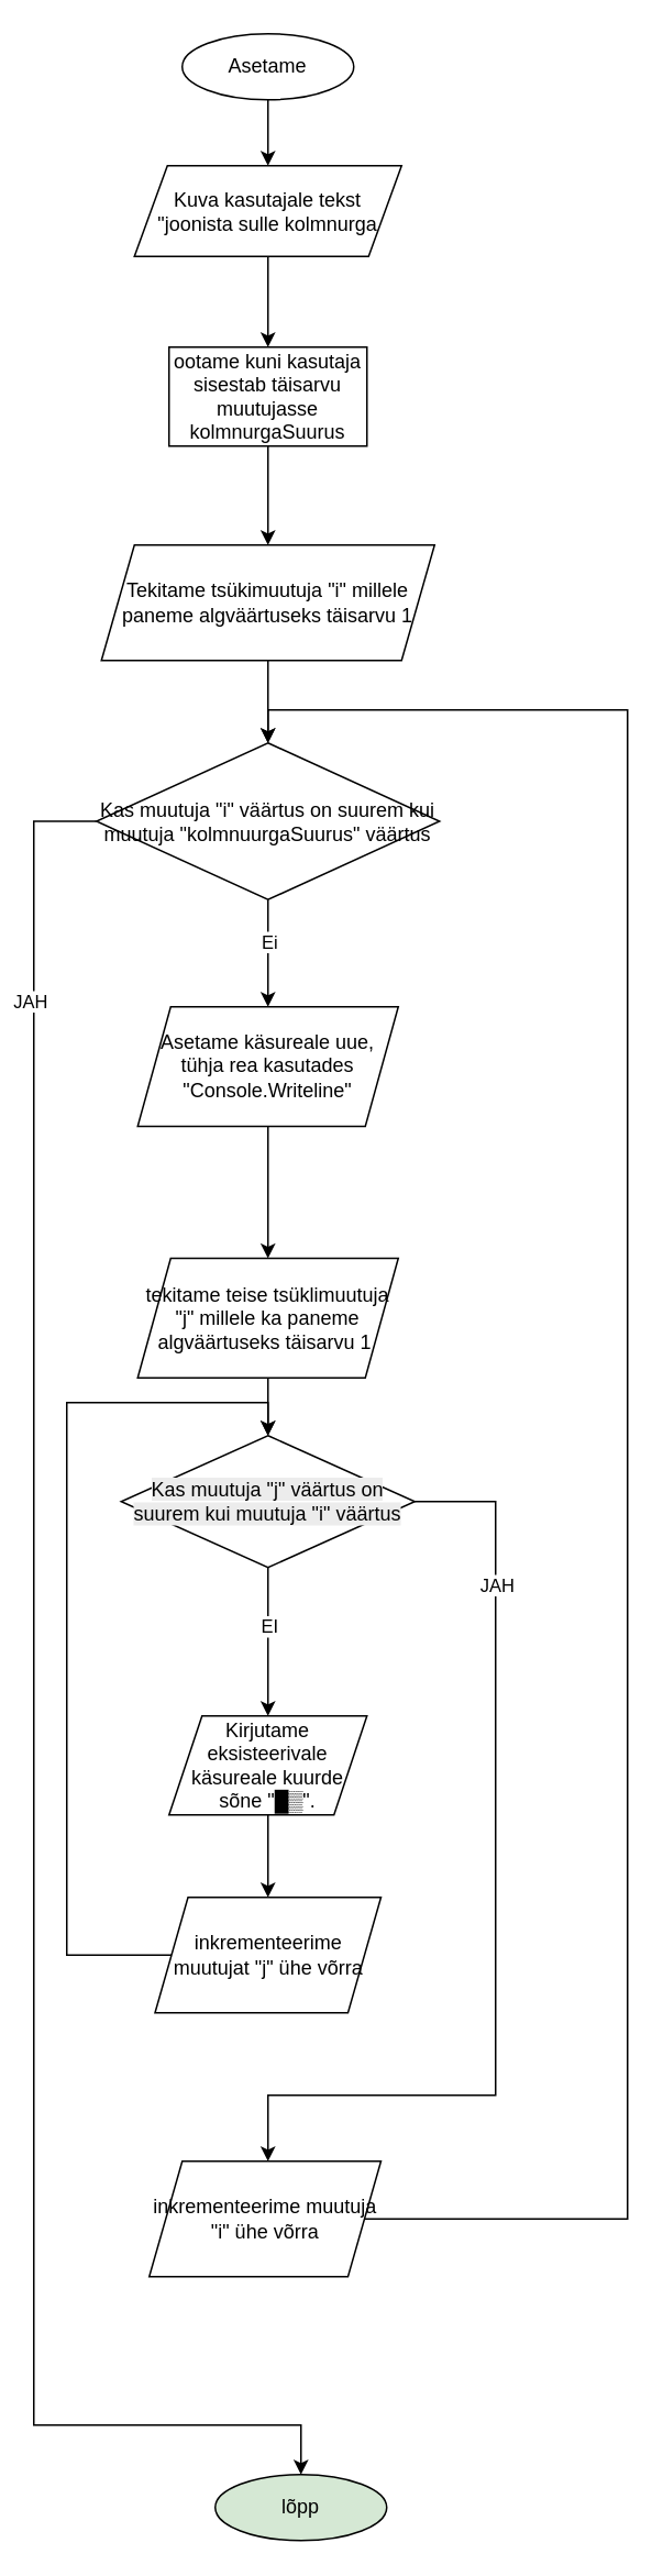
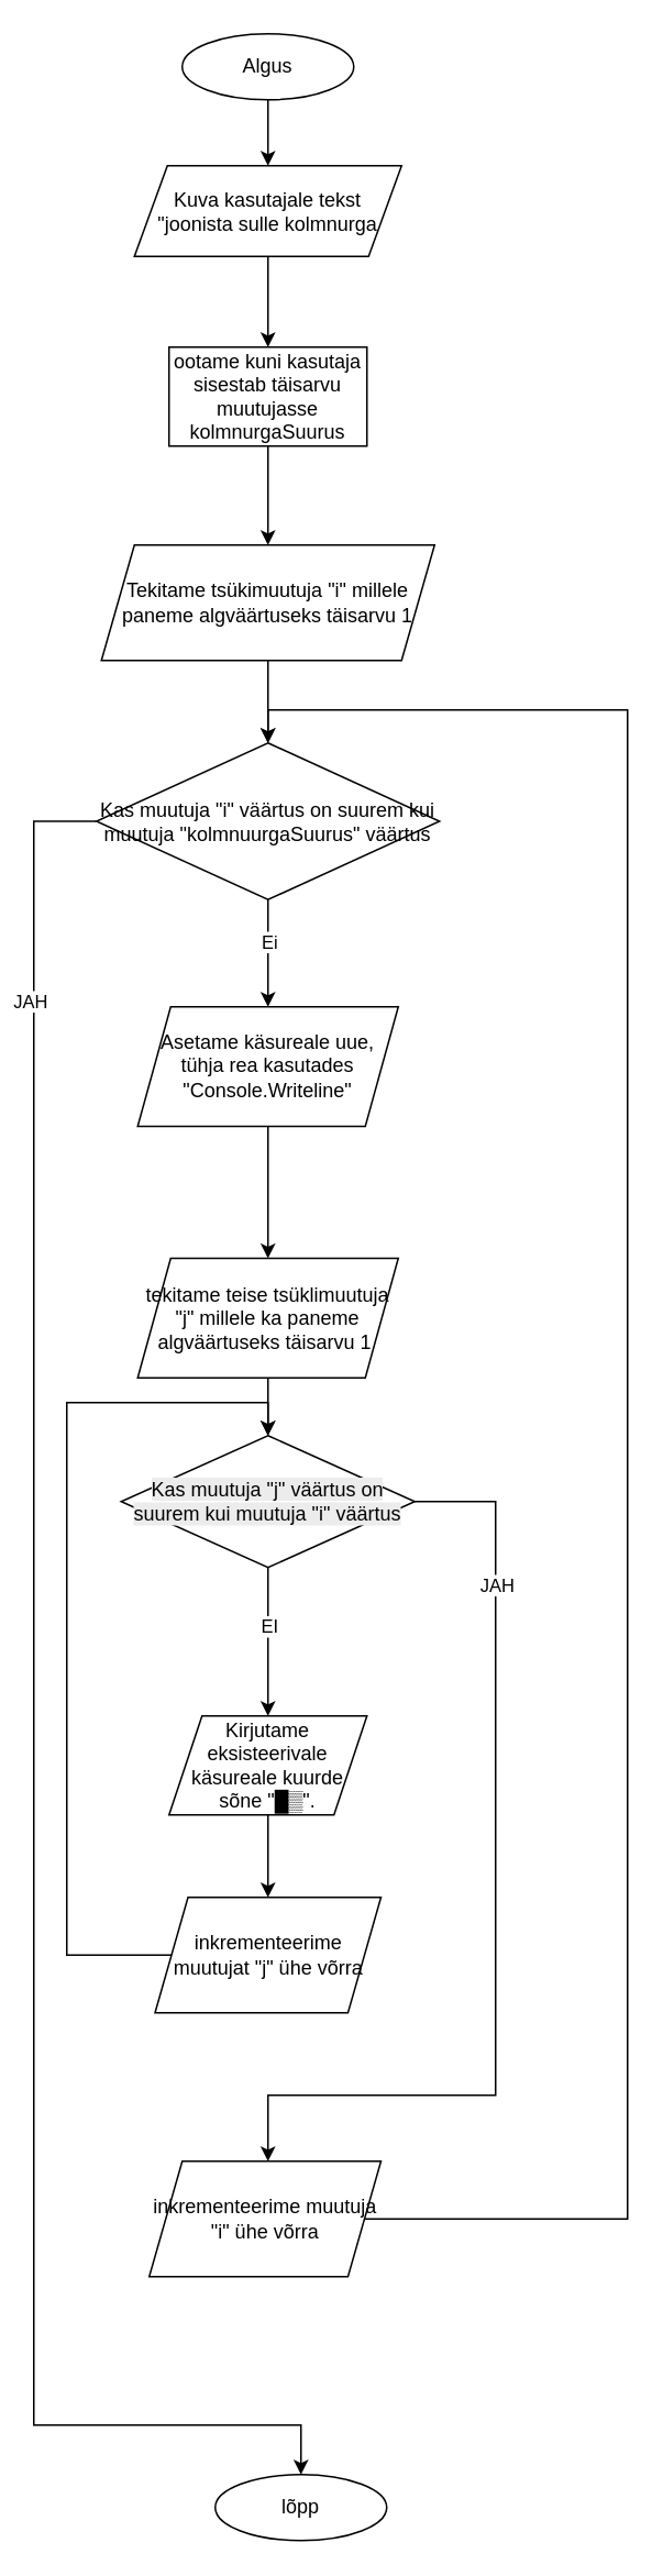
  <mxCell id="0" />
  <mxCell id="1" parent="0" />
  <mxCell id="2" value="" style="edgeStyle=orthogonalEdgeStyle;rounded=0;orthogonalLoop=1;jettySize=auto;html=1;" edge="1" parent="1" source="3" target="5"><mxGeometry relative="1" as="geometry" /></mxCell>
- <mxCell id="3" value="Asetame" style="ellipse;whiteSpace=wrap;html=1;" vertex="1" parent="1"><mxGeometry x="110" y="20" width="104" height="40" as="geometry" /></mxCell>
+ <mxCell id="3" value="Algus" style="ellipse;whiteSpace=wrap;html=1;" vertex="1" parent="1"><mxGeometry x="110" y="20" width="104" height="40" as="geometry" /></mxCell>
  <mxCell id="4" value="" style="edgeStyle=orthogonalEdgeStyle;rounded=0;orthogonalLoop=1;jettySize=auto;html=1;" edge="1" parent="1" source="5" target="7"><mxGeometry relative="1" as="geometry" /></mxCell>
  <mxCell id="5" value="Kuva kasutajale tekst&lt;br&gt;&quot;joonista sulle kolmnurga" style="shape=parallelogram;perimeter=parallelogramPerimeter;whiteSpace=wrap;html=1;fixedSize=1;" vertex="1" parent="1"><mxGeometry x="81" y="100" width="162" height="55" as="geometry" /></mxCell>
  <mxCell id="6" value="" style="edgeStyle=orthogonalEdgeStyle;rounded=0;orthogonalLoop=1;jettySize=auto;html=1;" edge="1" parent="1" source="7" target="9"><mxGeometry relative="1" as="geometry" /></mxCell>
  <mxCell id="7" value="ootame kuni kasutaja sisestab täisarvu muutujasse kolmnurgaSuurus" style="whiteSpace=wrap;html=1;" vertex="1" parent="1"><mxGeometry x="102" y="210" width="120" height="60" as="geometry" /></mxCell>
  <mxCell id="8" value="" style="edgeStyle=orthogonalEdgeStyle;rounded=0;orthogonalLoop=1;jettySize=auto;html=1;" edge="1" parent="1" source="9" target="14"><mxGeometry relative="1" as="geometry" /></mxCell>
  <mxCell id="9" value="Tekitame tsükimuutuja &quot;i&quot; millele paneme algväärtuseks täisarvu 1" style="shape=parallelogram;perimeter=parallelogramPerimeter;whiteSpace=wrap;html=1;fixedSize=1;" vertex="1" parent="1"><mxGeometry x="61" y="330" width="202" height="70" as="geometry" /></mxCell>
  <mxCell id="10" value="" style="edgeStyle=orthogonalEdgeStyle;rounded=0;orthogonalLoop=1;jettySize=auto;html=1;" edge="1" parent="1" source="14" target="16"><mxGeometry relative="1" as="geometry" /></mxCell>
  <mxCell id="11" value="Ei" style="edgeLabel;html=1;align=center;verticalAlign=middle;resizable=0;points=[];" vertex="1" connectable="0" parent="10"><mxGeometry x="-0.256" relative="1" as="geometry"><mxPoint y="1" as="offset" /></mxGeometry></mxCell>
  <mxCell id="12" style="edgeStyle=orthogonalEdgeStyle;rounded=0;orthogonalLoop=1;jettySize=auto;html=1;" edge="1" parent="1" source="14" target="17"><mxGeometry relative="1" as="geometry"><Array as="points"><mxPoint x="20" y="498" /><mxPoint x="20" y="1470" /><mxPoint x="182" y="1470" /></Array></mxGeometry></mxCell>
  <mxCell id="13" value="JAH" style="edgeLabel;html=1;align=center;verticalAlign=middle;resizable=0;points=[];" vertex="1" connectable="0" parent="12"><mxGeometry x="-0.756" y="-3" relative="1" as="geometry"><mxPoint as="offset" /></mxGeometry></mxCell>
  <mxCell id="14" value="Kas muutuja &quot;i&quot; väärtus on suurem kui muutuja &quot;kolmnuurgaSuurus&quot; väärtus" style="rhombus;whiteSpace=wrap;html=1;" vertex="1" parent="1"><mxGeometry x="58" y="450" width="208" height="95" as="geometry" /></mxCell>
  <mxCell id="15" value="" style="edgeStyle=orthogonalEdgeStyle;rounded=0;orthogonalLoop=1;jettySize=auto;html=1;" edge="1" parent="1" source="16" target="19"><mxGeometry relative="1" as="geometry" /></mxCell>
  <mxCell id="16" value="Asetame käsureale uue, tühja rea kasutades &quot;Console.Writeline&quot;" style="shape=parallelogram;perimeter=parallelogramPerimeter;whiteSpace=wrap;html=1;fixedSize=1;" vertex="1" parent="1"><mxGeometry x="83" y="610" width="158" height="72.5" as="geometry" /></mxCell>
- <mxCell id="17" value="lõpp" style="ellipse;whiteSpace=wrap;html=1;fillColor=#d5e8d4;" vertex="1" parent="1"><mxGeometry x="130" y="1500" width="104" height="40" as="geometry" /></mxCell>
+ <mxCell id="17" value="lõpp" style="ellipse;whiteSpace=wrap;html=1;" vertex="1" parent="1"><mxGeometry x="130" y="1500" width="104" height="40" as="geometry" /></mxCell>
  <mxCell id="18" value="" style="edgeStyle=orthogonalEdgeStyle;rounded=0;orthogonalLoop=1;jettySize=auto;html=1;" edge="1" parent="1" source="19" target="24"><mxGeometry relative="1" as="geometry" /></mxCell>
  <mxCell id="19" value="tekitame teise tsüklimuutuja &quot;j&quot; millele ka paneme algväärtuseks täisarvu 1&amp;nbsp;" style="shape=parallelogram;perimeter=parallelogramPerimeter;whiteSpace=wrap;html=1;fixedSize=1;" vertex="1" parent="1"><mxGeometry x="83" y="762.5" width="158" height="72.5" as="geometry" /></mxCell>
  <mxCell id="20" value="" style="edgeStyle=orthogonalEdgeStyle;rounded=0;orthogonalLoop=1;jettySize=auto;html=1;" edge="1" parent="1" source="24" target="26"><mxGeometry relative="1" as="geometry" /></mxCell>
  <mxCell id="21" value="EI" style="edgeLabel;html=1;align=center;verticalAlign=middle;resizable=0;points=[];" vertex="1" connectable="0" parent="20"><mxGeometry x="-0.21" relative="1" as="geometry"><mxPoint y="-1" as="offset" /></mxGeometry></mxCell>
  <mxCell id="22" value="" style="edgeStyle=orthogonalEdgeStyle;rounded=0;orthogonalLoop=1;jettySize=auto;html=1;" edge="1" parent="1" source="24" target="30"><mxGeometry relative="1" as="geometry"><Array as="points"><mxPoint x="300" y="910" /><mxPoint x="300" y="1270" /><mxPoint x="162" y="1270" /></Array></mxGeometry></mxCell>
  <mxCell id="23" value="JAH" style="edgeLabel;html=1;align=center;verticalAlign=middle;resizable=0;points=[];" vertex="1" connectable="0" parent="22"><mxGeometry x="-0.662" relative="1" as="geometry"><mxPoint as="offset" /></mxGeometry></mxCell>
  <mxCell id="24" value="&lt;br&gt;&lt;span style=&quot;color: rgb(0, 0, 0); font-family: Helvetica; font-size: 12px; font-style: normal; font-variant-ligatures: normal; font-variant-caps: normal; font-weight: 400; letter-spacing: normal; orphans: 2; text-align: center; text-indent: 0px; text-transform: none; widows: 2; word-spacing: 0px; -webkit-text-stroke-width: 0px; white-space: normal; background-color: rgb(236, 236, 236); text-decoration-thickness: initial; text-decoration-style: initial; text-decoration-color: initial; display: inline !important; float: none;&quot;&gt;Kas muutuja &quot;j&quot; väärtus on suurem kui muutuja &quot;i&quot; väärtus&lt;/span&gt;&lt;div&gt;&lt;br/&gt;&lt;/div&gt;" style="rhombus;whiteSpace=wrap;html=1;" vertex="1" parent="1"><mxGeometry x="73" y="870" width="178" height="80" as="geometry" /></mxCell>
  <mxCell id="25" value="" style="edgeStyle=orthogonalEdgeStyle;rounded=0;orthogonalLoop=1;jettySize=auto;html=1;" edge="1" parent="1" source="26" target="28"><mxGeometry relative="1" as="geometry" /></mxCell>
  <mxCell id="26" value="Kirjutame eksisteerivale käsureale kuurde sõne&amp;nbsp;&quot;█▒&quot;." style="shape=parallelogram;perimeter=parallelogramPerimeter;whiteSpace=wrap;html=1;fixedSize=1;" vertex="1" parent="1"><mxGeometry x="102" y="1040" width="120" height="60" as="geometry" /></mxCell>
  <mxCell id="27" style="edgeStyle=orthogonalEdgeStyle;rounded=0;orthogonalLoop=1;jettySize=auto;html=1;" edge="1" parent="1" source="28" target="24"><mxGeometry relative="1" as="geometry"><Array as="points"><mxPoint x="40" y="1185" /><mxPoint x="40" y="850" /><mxPoint x="162" y="850" /></Array></mxGeometry></mxCell>
  <mxCell id="28" value="inkrementeerime muutujat &quot;j&quot; ühe võrra" style="shape=parallelogram;perimeter=parallelogramPerimeter;whiteSpace=wrap;html=1;fixedSize=1;" vertex="1" parent="1"><mxGeometry x="93.5" y="1150" width="137" height="70" as="geometry" /></mxCell>
  <mxCell id="29" style="edgeStyle=orthogonalEdgeStyle;rounded=0;orthogonalLoop=1;jettySize=auto;html=1;" edge="1" parent="1" source="30" target="14"><mxGeometry relative="1" as="geometry"><Array as="points"><mxPoint x="380" y="1345" /><mxPoint x="380" y="430" /><mxPoint x="162" y="430" /></Array></mxGeometry></mxCell>
  <mxCell id="30" value="inkrementeerime muutuja &quot;i&quot; ühe võrra" style="shape=parallelogram;perimeter=parallelogramPerimeter;whiteSpace=wrap;html=1;fixedSize=1;" vertex="1" parent="1"><mxGeometry x="90" y="1310" width="140.5" height="70" as="geometry" /></mxCell>
